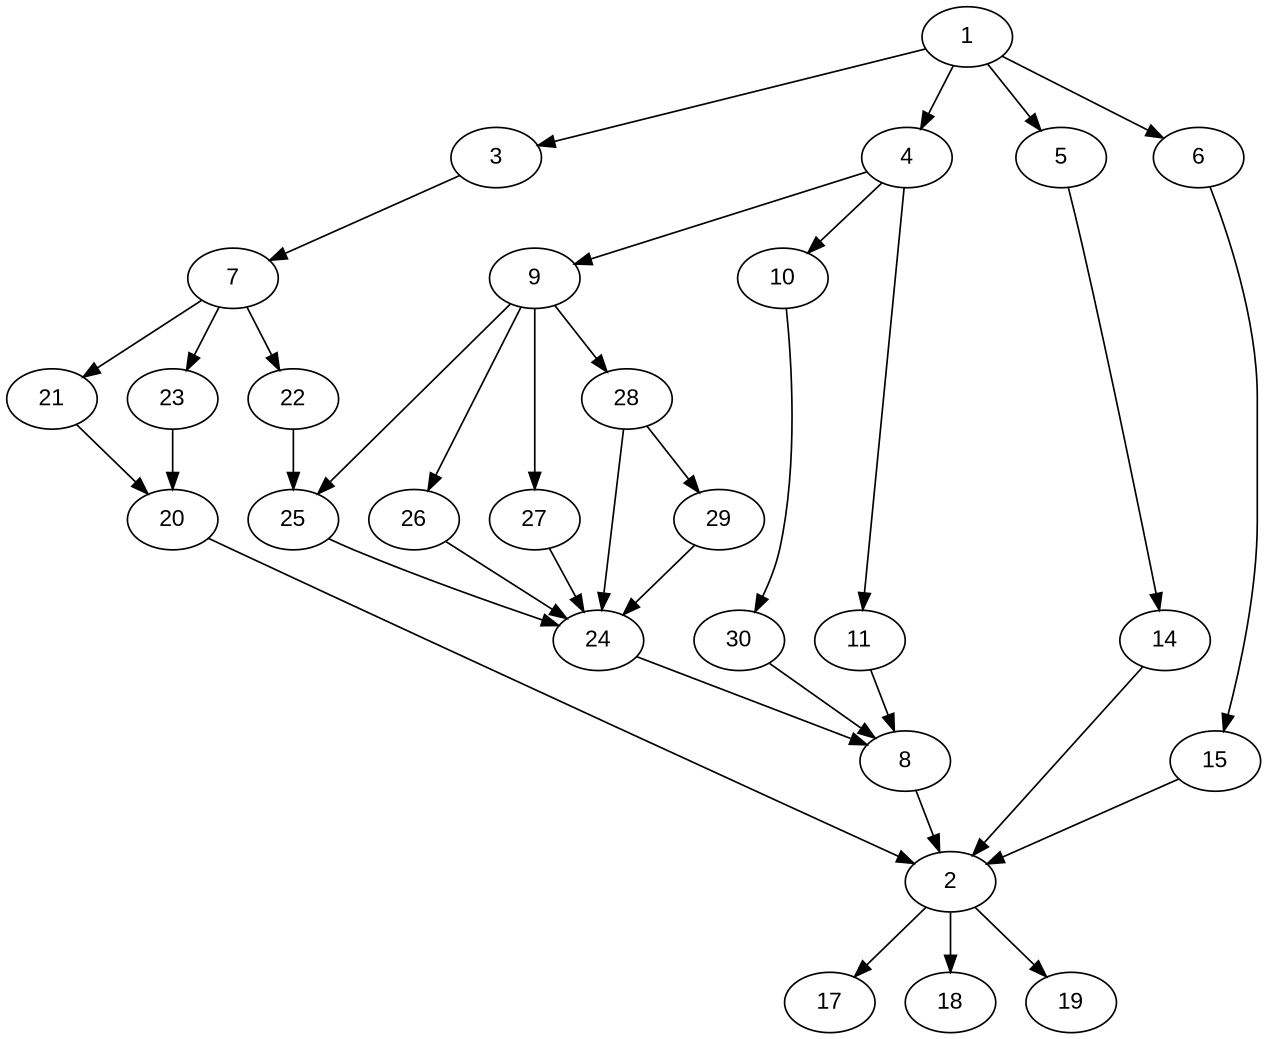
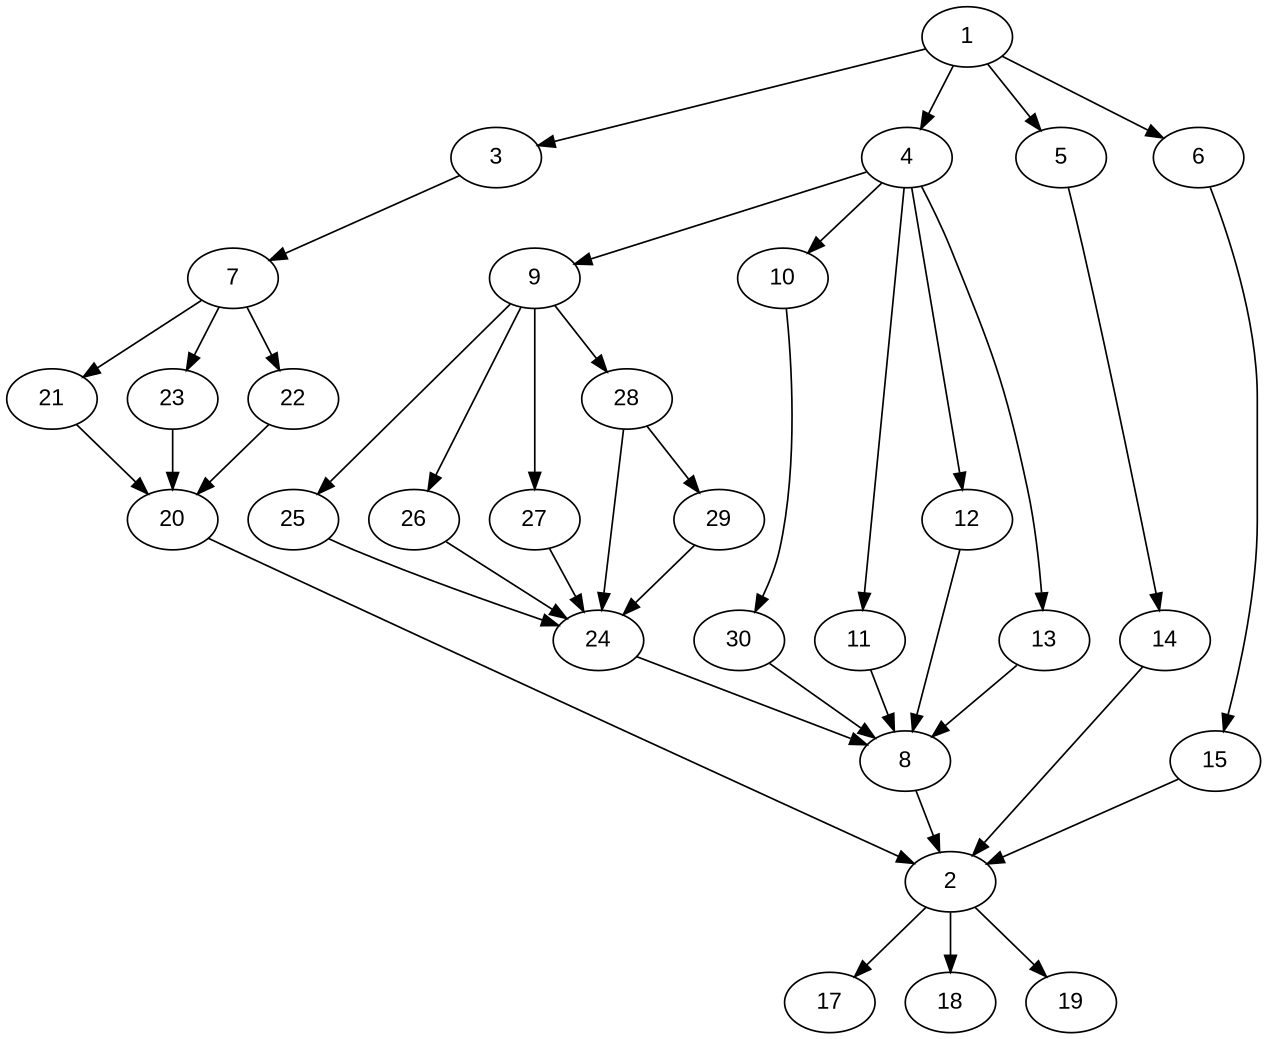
  digraph {
    fontname="Liberation Sans"
    node [Weight=48 fontname="Liberation Sans"]
    edge [Weight=5 fontname="Liberation Sans"]
    1 [Weight=79]
    3
    4
    5 [Weight=111]
    6 [Weight=127]
    7 [Weight=95]
    9 [Weight=143]
    10 [Weight=127]
    11 [Weight=111]
+   12
+   13 [Weight=32]
    14
    15 [Weight=64]
    2 [Weight=111]
    17 [Weight=111]
    18 [Weight=79]
    19 [Weight=64]
    21
    22 [Weight=32]
    23 [Weight=64]
    25 [Weight=95]
    26
    27 [Weight=127]
    28 [Weight=111]
    30 [Weight=127]
    8 [Weight=143]
    20 [Weight=79]
    24 [Weight=127]
    29 [Weight=32]
    1 -> 3 [Weight=6]
    1 -> 4
    1 -> 5 [Weight=6]
    1 -> 6 [Weight=9]
    3 -> 7 [Weight=8]
    4 -> 9 [Weight=4]
    4 -> 10 [Weight=7]
    4 -> 11
+   4 -> 12 [Weight=2]
+   4 -> 13 [Weight=4]
    5 -> 14
    6 -> 15 [Weight=2]
    7 -> 21 [Weight=8]
    7 -> 22 [Weight=7]
    7 -> 23 [Weight=7]
    9 -> 25
    9 -> 26 [Weight=3]
    9 -> 27 [Weight=4]
    9 -> 28 [Weight=10]
    10 -> 30 [Weight=7]
    11 -> 8 [Weight=2]
+   12 -> 8 [Weight=9]
+   13 -> 8
    14 -> 2 [Weight=2]
    15 -> 2 [Weight=2]
    2 -> 17 [Weight=8]
    2 -> 18 [Weight=9]
    2 -> 19 [Weight=9]
    21 -> 20 [Weight=9]
-   22 -> 25 [Weight=8]
+   22 -> 20 [Weight=8]
    23 -> 20 [Weight=4]
    25 -> 24 [Weight=7]
    26 -> 24 [Weight=8]
    27 -> 24 [Weight=10]
    28 -> 24
    28 -> 29 [Weight=3]
    30 -> 8
    8 -> 2 [Weight=2]
    20 -> 2
    24 -> 8 [Weight=6]
    29 -> 24 [Weight=9]
  }
